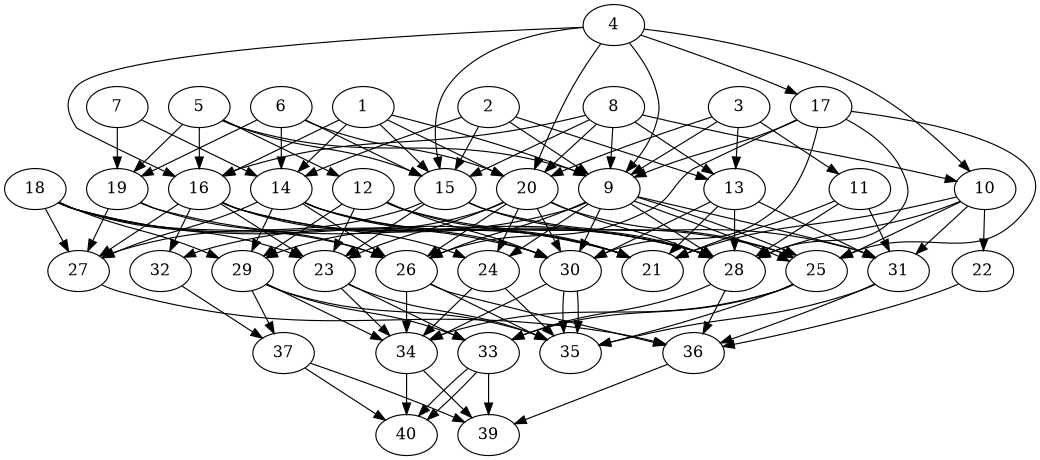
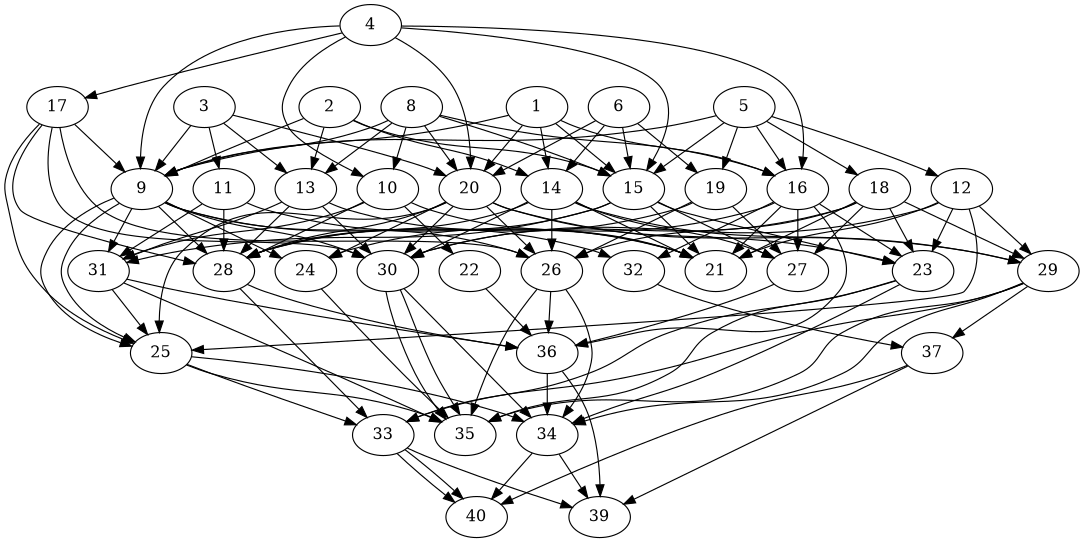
  digraph {
    node [alpha=0.03]
    1 [expect_size=15587328]
    9 [expect_size=43443200]
    14 [alpha=0.11 expect_size=7620608]
    15 [expect_size=9789440]
    16 [alpha=0.07 expect_size=14521344]
    20 [alpha=0.19 expect_size=8636416]
    24 [alpha=0.06 expect_size=39409664]
    25 [alpha=0.18 expect_size=18658304]
    26 [alpha=0.20 expect_size=25601024]
    28 [alpha=0.06 expect_size=22669312]
    30 [alpha=0.17 expect_size=15979520]
    31 [alpha=0.12 expect_size=13858816]
    32 [alpha=0.12 expect_size=20974592]
    21 [expect_size=22494208]
    29 [alpha=0.05 expect_size=16989184]
    27 [alpha=0.04 expect_size=42078208]
    23 [alpha=0.10 expect_size=15218688]
    34 [alpha=0.04 expect_size=29473792]
    35 [alpha=0.02 expect_size=44340224]
    33 [alpha=0.08 expect_size=52278272]
    36 [alpha=0.05 expect_size=39716864]
    37 [alpha=0.11 expect_size=38794240]
    2 [alpha=0.11 expect_size=20196352]
    13 [alpha=0.10 expect_size=41752576]
    3 [alpha=0.06 expect_size=21316608]
    11 [expect_size=10676224]
    4 [alpha=0.01 expect_size=49836032]
    10 [alpha=0.06 expect_size=39238656]
    17 [alpha=0.12 expect_size=13940736]
    22 [alpha=0.13 expect_size=29219840]
    5 [alpha=0.02 expect_size=42451968]
    12 [alpha=0.14 expect_size=16949248]
    18 [alpha=0.18 expect_size=14619648]
    19 [alpha=0.20 expect_size=47680512]
    6 [alpha=0.20 expect_size=28433408]
-   7 [alpha=0.00 expect_size=12786688]
    8 [alpha=0.14 expect_size=46056448]
    39 [alpha=0.09 expect_size=17126400]
    40 [alpha=0.18 expect_size=28212224]
    1 -> 9
    1 -> 14
    1 -> 15
    1 -> 16
    1 -> 20
    9 -> 24
    9 -> 25
    9 -> 25
    9 -> 26
    9 -> 28
    9 -> 30
    9 -> 31
    9 -> 32
    14 -> 26
    14 -> 28
    14 -> 30
    14 -> 21
    14 -> 29
    14 -> 27
    15 -> 28
    15 -> 31
+   15 -> 21
    15 -> 27
    15 -> 23
    16 -> 24
-   16 -> 28
+   16 -> 36
    16 -> 32
    16 -> 21
    16 -> 27
    16 -> 23
    20 -> 24
    20 -> 25
    20 -> 26
    20 -> 28
    20 -> 30
    20 -> 29
    20 -> 23
-   24 -> 34
+   36 -> 34
    24 -> 35
    25 -> 34
    25 -> 35
    25 -> 33
    26 -> 34
    26 -> 35
    26 -> 36
    28 -> 33
    28 -> 36
    30 -> 34
    30 -> 35
    30 -> 35
    31 -> 35
    31 -> 36
    32 -> 37
    29 -> 34
    29 -> 35
    29 -> 33
    29 -> 37
    27 -> 36
    23 -> 34
    23 -> 35
    23 -> 33
    34 -> 39
    34 -> 40
    33 -> 39
    33 -> 40
    33 -> 40
    36 -> 39
    37 -> 39
    37 -> 40
    2 -> 9
    2 -> 14
    2 -> 15
    2 -> 13
    13 -> 28
    13 -> 30
    13 -> 31
    13 -> 21
    3 -> 9
    3 -> 20
    3 -> 13
    3 -> 11
    11 -> 28
    11 -> 31
    11 -> 21
    4 -> 9
    4 -> 15
    4 -> 16
    4 -> 20
    4 -> 10
    4 -> 17
-   10 -> 25
+   31 -> 25
    10 -> 28
    10 -> 31
    10 -> 21
    10 -> 22
    17 -> 9
    17 -> 25
    17 -> 26
    17 -> 28
    17 -> 30
    22 -> 36
    5 -> 9
    5 -> 15
    5 -> 16
    5 -> 12
+   5 -> 18
    5 -> 19
    12 -> 25
    12 -> 30
    12 -> 21
    12 -> 29
    12 -> 23
    18 -> 26
    18 -> 30
    18 -> 21
    18 -> 29
    18 -> 27
    18 -> 23
    19 -> 26
    19 -> 28
    19 -> 27
    6 -> 14
    6 -> 15
    6 -> 20
    6 -> 19
-   7 -> 14
-   7 -> 19
    8 -> 9
    8 -> 15
    8 -> 16
    8 -> 20
    8 -> 13
    8 -> 10
  }
